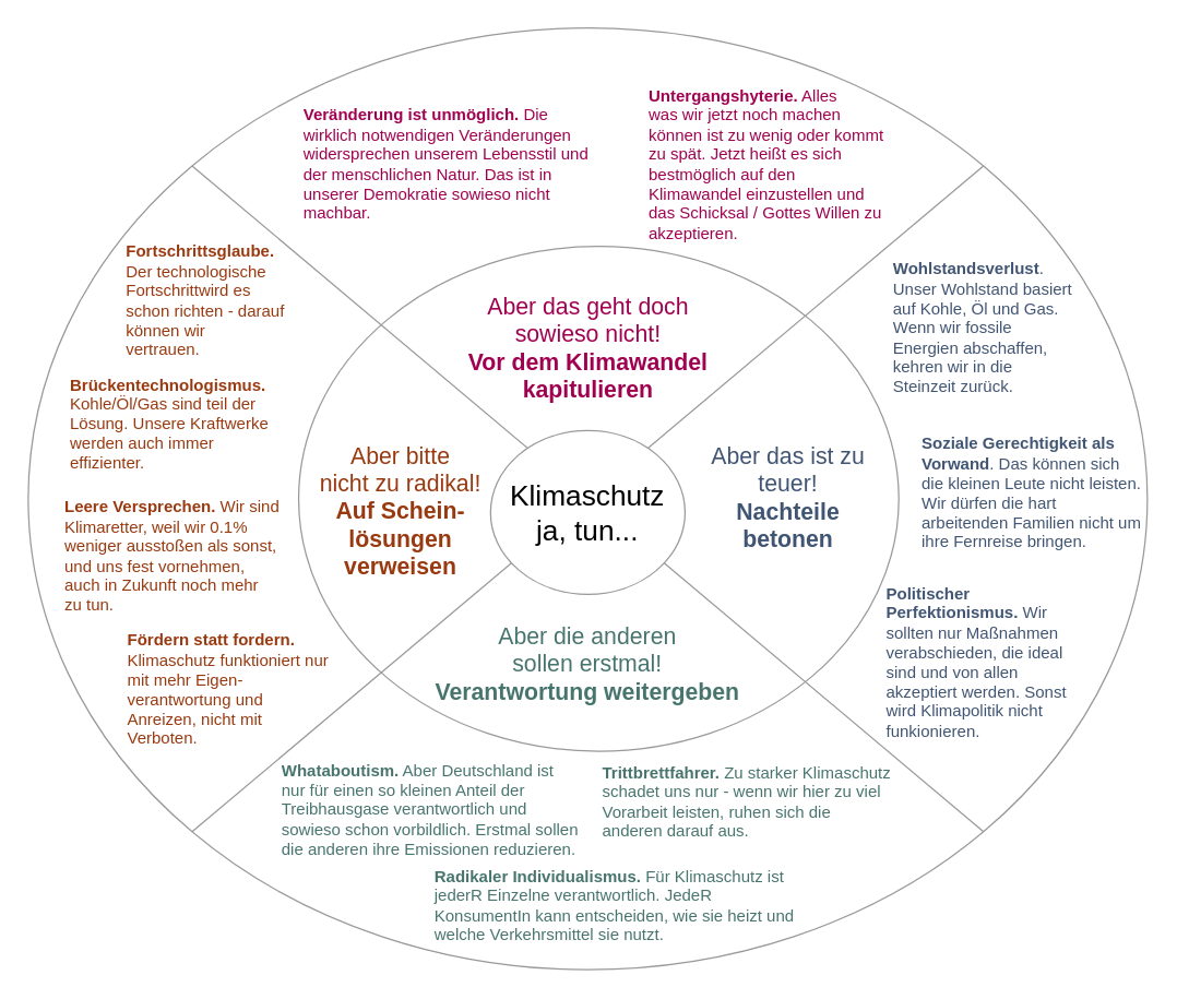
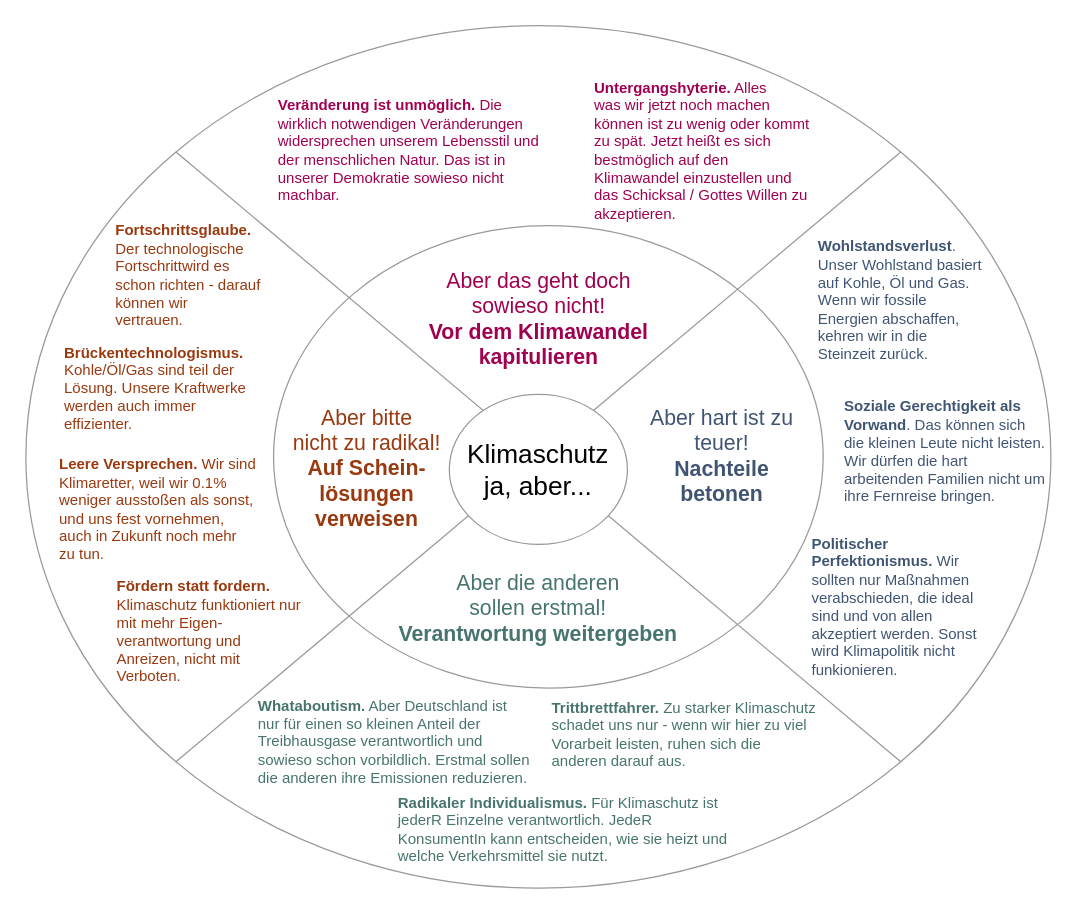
  <mxCell id="0" />
  <mxCell id="1" parent="0" />
  <mxCell id="2" value="" style="ellipse;whiteSpace=wrap;html=1;strokeColor=#999999;" parent="1" vertex="1"><mxGeometry x="20" y="20" width="820" height="690" as="geometry" /></mxCell>
  <mxCell id="3" value="" style="ellipse;whiteSpace=wrap;html=1;strokeColor=#999999;aspect=fixed;" parent="1" vertex="1"><mxGeometry x="218.14" y="180" width="439.71" height="370" as="geometry" /></mxCell>
  <mxCell id="4" value="" style="endArrow=none;html=1;entryX=0;entryY=0;entryDx=0;entryDy=0;exitX=1;exitY=1;exitDx=0;exitDy=0;strokeColor=#999999;" parent="1" source="2" target="2" edge="1"><mxGeometry width="50" height="50" relative="1" as="geometry"><mxPoint x="410" y="620" as="sourcePoint" /><mxPoint x="460" y="570" as="targetPoint" /></mxGeometry></mxCell>
  <mxCell id="5" value="" style="endArrow=none;html=1;exitX=0;exitY=1;exitDx=0;exitDy=0;entryX=1;entryY=0;entryDx=0;entryDy=0;strokeColor=#999999;" parent="1" source="2" target="2" edge="1"><mxGeometry width="50" height="50" relative="1" as="geometry"><mxPoint x="148.622" y="533.597" as="sourcePoint" /><mxPoint x="480.731" y="276.4" as="targetPoint" /></mxGeometry></mxCell>
  <mxCell id="6" value="&lt;div style=&quot;font-size: 17px&quot;&gt;&lt;font style=&quot;font-size: 17px&quot;&gt;Aber das geht doch &lt;br&gt;sowieso nicht!&lt;/font&gt;&lt;/div&gt;&lt;div style=&quot;font-size: 17px&quot;&gt;&lt;font style=&quot;font-size: 17px&quot;&gt;&lt;b style=&quot;font-size: 17px&quot;&gt;Vor dem Klimawandel kapitulieren&lt;/b&gt;&lt;br style=&quot;font-size: 17px&quot;&gt;&lt;/font&gt;&lt;/div&gt;" style="text;html=1;strokeColor=none;fillColor=none;align=center;verticalAlign=middle;whiteSpace=wrap;rounded=0;fontSize=17;fontColor=#A10050;" parent="1" vertex="1"><mxGeometry x="292.5" y="215" width="275" height="80" as="geometry" /></mxCell>
  <mxCell id="7" value="&lt;div style=&quot;font-size: 17px&quot;&gt;&lt;font style=&quot;font-size: 17px&quot;&gt;Aber die anderen &lt;br style=&quot;font-size: 17px&quot;&gt;sollen erstmal!&lt;br style=&quot;font-size: 17px&quot;&gt;&lt;/font&gt;&lt;/div&gt;&lt;div style=&quot;font-size: 17px&quot;&gt;&lt;font style=&quot;font-size: 17px&quot;&gt;&lt;b style=&quot;font-size: 17px&quot;&gt;Verantwortung weitergeben&lt;/b&gt;&lt;br style=&quot;font-size: 17px&quot;&gt;&lt;/font&gt;&lt;/div&gt;" style="text;html=1;strokeColor=none;fillColor=none;align=center;verticalAlign=middle;whiteSpace=wrap;rounded=0;fontSize=17;fontColor=#47756D;" parent="1" vertex="1"><mxGeometry x="312.99" y="446.96" width="234.02" height="80" as="geometry" /></mxCell>
- <mxCell id="8" value="&lt;div style=&quot;font-size: 17px&quot;&gt;&lt;font style=&quot;font-size: 17px&quot;&gt;Aber das ist zu teuer!&lt;br style=&quot;font-size: 17px&quot;&gt;&lt;/font&gt;&lt;/div&gt;&lt;div style=&quot;font-size: 17px&quot;&gt;&lt;font style=&quot;font-size: 17px&quot;&gt;&lt;b style=&quot;font-size: 17px&quot;&gt;Nachteile &lt;br&gt;betonen&lt;/b&gt;&lt;br style=&quot;font-size: 17px&quot;&gt;&lt;/font&gt;&lt;/div&gt;" style="text;html=1;strokeColor=none;fillColor=none;align=center;verticalAlign=middle;whiteSpace=wrap;rounded=0;fontSize=17;fontColor=#405573;" parent="1" vertex="1"><mxGeometry x="502" y="325" width="150" height="80" as="geometry" /></mxCell>
+ <mxCell id="8" value="&lt;div style=&quot;font-size: 17px&quot;&gt;&lt;font style=&quot;font-size: 17px&quot;&gt;Aber hart ist zu teuer!&lt;br style=&quot;font-size: 17px&quot;&gt;&lt;/font&gt;&lt;/div&gt;&lt;div style=&quot;font-size: 17px&quot;&gt;&lt;font style=&quot;font-size: 17px&quot;&gt;&lt;b style=&quot;font-size: 17px&quot;&gt;Nachteile &lt;br&gt;betonen&lt;/b&gt;&lt;br style=&quot;font-size: 17px&quot;&gt;&lt;/font&gt;&lt;/div&gt;" style="text;html=1;strokeColor=none;fillColor=none;align=center;verticalAlign=middle;whiteSpace=wrap;rounded=0;fontSize=17;fontColor=#405573;" parent="1" vertex="1"><mxGeometry x="502" y="325" width="150" height="80" as="geometry" /></mxCell>
  <mxCell id="9" value="&lt;div style=&quot;font-size: 17px&quot;&gt;&lt;font style=&quot;font-size: 17px&quot;&gt;Aber bitte &lt;br&gt;nicht zu radikal!&lt;br style=&quot;font-size: 17px&quot;&gt;&lt;/font&gt;&lt;/div&gt;&lt;div style=&quot;font-size: 17px&quot;&gt;&lt;font style=&quot;font-size: 17px&quot;&gt;&lt;b style=&quot;font-size: 17px&quot;&gt;Auf Schein- lösungen verweisen&lt;/b&gt;&lt;br style=&quot;font-size: 17px&quot;&gt;&lt;/font&gt;&lt;/div&gt;" style="text;html=1;strokeColor=none;fillColor=none;align=center;verticalAlign=middle;whiteSpace=wrap;rounded=0;fontSize=17;fontColor=#99390F;" parent="1" vertex="1"><mxGeometry x="222" y="324.37" width="142" height="101.25" as="geometry" /></mxCell>
  <mxCell id="10" value="&lt;b style=&quot;font-size: 12px&quot;&gt;Veränderung ist unmöglich.&lt;/b&gt; Die wirklich notwendigen Veränderungen widersprechen unserem Lebensstil und der menschlichen Natur. Das ist in unserer Demokratie sowieso nicht machbar. " style="text;html=1;strokeColor=none;fillColor=none;align=left;verticalAlign=middle;whiteSpace=wrap;rounded=0;fontSize=12;fontColor=#A10050;" parent="1" vertex="1"><mxGeometry x="220" y="80" width="220" height="80" as="geometry" /></mxCell>
  <mxCell id="11" value="&lt;b style=&quot;font-size: 12px&quot;&gt;Untergangshyterie.&lt;/b&gt; Alles &lt;br&gt;was wir jetzt noch machen können ist zu wenig oder kommt zu spät. Jetzt heißt es sich bestmöglich auf den Klimawandel einzustellen und das Schicksal / Gottes Willen zu akzeptieren." style="text;html=1;strokeColor=none;fillColor=none;align=left;verticalAlign=middle;whiteSpace=wrap;rounded=0;fontSize=12;fontColor=#A10050;" parent="1" vertex="1"><mxGeometry x="472.5" y="80" width="175" height="80" as="geometry" /></mxCell>
  <mxCell id="12" value="&lt;font style=&quot;font-size: 12px&quot;&gt;&lt;b style=&quot;font-size: 12px&quot;&gt;Politischer Perfektionismus.&lt;/b&gt; Wir sollten nur Maßnahmen verabschieden, die ideal sind und von allen akzeptiert werden. Sonst wird Klimapolitik nicht funkionieren.&lt;/font&gt;" style="text;html=1;strokeColor=none;fillColor=none;align=left;verticalAlign=middle;whiteSpace=wrap;rounded=0;fontSize=12;fontColor=#405573;" parent="1" vertex="1"><mxGeometry x="646.61" y="444.96" width="142" height="80" as="geometry" /></mxCell>
  <mxCell id="13" value="&lt;font style=&quot;font-size: 12px&quot;&gt;&lt;b style=&quot;font-size: 12px&quot;&gt;Soziale Gerechtigkeit als Vorwand&lt;/b&gt;. Das können sich die kleinen Leute nicht leisten. Wir dürfen die hart arbeitenden Familien nicht um ihre Fernreise bringen.&lt;br style=&quot;font-size: 12px&quot;&gt;&lt;/font&gt;" style="text;html=1;strokeColor=none;fillColor=none;align=left;verticalAlign=middle;whiteSpace=wrap;rounded=0;fontSize=12;fontColor=#405573;" parent="1" vertex="1"><mxGeometry x="673.25" y="321" width="163.75" height="80" as="geometry" /></mxCell>
  <mxCell id="14" value="&lt;font style=&quot;font-size: 12px&quot;&gt;&lt;b style=&quot;font-size: 12px&quot;&gt;Wohlstandsverlust&lt;/b&gt;. Unser Wohlstand basiert auf Kohle, Öl und Gas. Wenn wir fossile Energien abschaffen, kehren wir in die Steinzeit zurück. &lt;br style=&quot;font-size: 12px&quot;&gt;&lt;/font&gt;" style="text;html=1;strokeColor=none;fillColor=none;align=left;verticalAlign=middle;whiteSpace=wrap;rounded=0;fontSize=12;fontColor=#405573;" parent="1" vertex="1"><mxGeometry x="651.65" y="200" width="136.96" height="80" as="geometry" /></mxCell>
  <mxCell id="15" value="&lt;font style=&quot;font-size: 12px&quot;&gt;&lt;b style=&quot;font-size: 12px&quot;&gt;Radikaler Individualismus.&lt;/b&gt; Für Klimaschutz ist jederR Einzelne verantwortlich. JedeR KonsumentIn kann entscheiden, wie sie heizt und welche Verkehrsmittel sie nutzt.&lt;br style=&quot;font-size: 12px&quot;&gt;&lt;/font&gt;" style="text;html=1;strokeColor=none;fillColor=none;align=left;verticalAlign=middle;whiteSpace=wrap;rounded=0;fontSize=12;fontColor=#47756D;" parent="1" vertex="1"><mxGeometry x="316" y="623" width="270" height="80" as="geometry" /></mxCell>
  <mxCell id="16" value="&lt;font style=&quot;font-size: 12px&quot;&gt;&lt;b style=&quot;font-size: 12px&quot;&gt;Whataboutism.&lt;/b&gt; Aber Deutschland ist nur für einen so kleinen Anteil der Treibhausgase verantwortlich und sowieso schon vorbildlich. Erstmal sollen die anderen ihre Emissionen reduzieren.&lt;br style=&quot;font-size: 12px&quot;&gt;&lt;/font&gt;" style="text;html=1;strokeColor=none;fillColor=none;align=left;verticalAlign=middle;whiteSpace=wrap;rounded=0;fontSize=12;fontColor=#47756D;" parent="1" vertex="1"><mxGeometry x="204.14" y="553" width="221.86" height="80" as="geometry" /></mxCell>
  <mxCell id="17" value="&lt;font style=&quot;font-size: 12px&quot;&gt;&lt;b style=&quot;font-size: 12px&quot;&gt;Trittbrettfahrer.&lt;/b&gt; Zu starker Klimaschutz schadet uns nur - wenn wir hier zu viel Vorarbeit leisten, ruhen sich die anderen darauf aus.&lt;br style=&quot;font-size: 12px&quot;&gt;&lt;/font&gt;" style="text;html=1;strokeColor=none;fillColor=none;align=left;verticalAlign=middle;whiteSpace=wrap;rounded=0;fontSize=12;fontColor=#47756D;" parent="1" vertex="1"><mxGeometry x="438.6" y="547" width="216.25" height="80" as="geometry" /></mxCell>
  <mxCell id="18" value="&lt;font style=&quot;font-size: 12px;&quot;&gt;&lt;font style=&quot;font-size: 12px;&quot;&gt;&lt;b style=&quot;font-size: 12px;&quot;&gt;Fortschrittsglaube. &lt;/b&gt;Der technologische Fortschrittwird es schon richten - darauf können wir vertrauen.&amp;nbsp; &lt;/font&gt;&lt;br style=&quot;font-size: 12px;&quot;&gt;&lt;/font&gt;" style="text;html=1;strokeColor=none;fillColor=none;align=left;verticalAlign=middle;whiteSpace=wrap;rounded=0;fontSize=12;fontColor=#99390F;" parent="1" vertex="1"><mxGeometry x="90" y="180" width="120" height="80" as="geometry" /></mxCell>
  <mxCell id="19" value="&lt;font style=&quot;font-size: 12px&quot;&gt;&lt;b style=&quot;font-size: 12px&quot;&gt;Brückentechnologismus. &lt;/b&gt;Kohle/Öl/Gas sind teil der Lösung. Unsere Kraftwerke werden auch immer effizienter.&lt;br style=&quot;font-size: 12px&quot;&gt;&lt;/font&gt;" style="text;html=1;strokeColor=none;fillColor=none;align=left;verticalAlign=middle;whiteSpace=wrap;rounded=0;fontSize=12;fontColor=#99390F;" parent="1" vertex="1"><mxGeometry x="49.12" y="270" width="151.75" height="80" as="geometry" /></mxCell>
  <mxCell id="20" value="&lt;font style=&quot;font-size: 12px&quot;&gt;&lt;font style=&quot;font-size: 12px&quot;&gt;&lt;b style=&quot;font-size: 12px&quot;&gt;Leere Versprechen. &lt;/b&gt;Wir sind Klimaretter, weil wir 0.1% weniger ausstoßen als sonst, und uns fest vornehmen, auch in Zukunft noch mehr zu tun. &lt;/font&gt;&lt;br style=&quot;font-size: 12px&quot;&gt;&lt;/font&gt;" style="text;html=1;strokeColor=none;fillColor=none;align=left;verticalAlign=middle;whiteSpace=wrap;rounded=0;fontSize=12;fontColor=#99390F;" parent="1" vertex="1"><mxGeometry x="44.99" y="366.96" width="160.01" height="80" as="geometry" /></mxCell>
  <mxCell id="21" value="&lt;font style=&quot;font-size: 12px&quot;&gt;&lt;b style=&quot;font-size: 12px&quot;&gt;Fördern statt fordern.&amp;nbsp;&lt;/b&gt;&lt;span style=&quot;font-size: 12px&quot;&gt; Klimaschutz funktioniert nur mit mehr &lt;/span&gt;Eigen-verantwortung und Anreizen, nicht mit Verboten.&lt;br style=&quot;font-size: 12px&quot;&gt;&lt;/font&gt;" style="text;html=1;strokeColor=none;fillColor=none;align=left;verticalAlign=middle;whiteSpace=wrap;rounded=0;fontSize=12;fontColor=#99390F;" parent="1" vertex="1"><mxGeometry x="91.14" y="461" width="149.86" height="88" as="geometry" /></mxCell>
  <mxCell id="22" value="" style="ellipse;whiteSpace=wrap;html=1;strokeColor=#999999;aspect=fixed;" parent="1" vertex="1"><mxGeometry x="358.75" y="315.05" width="142.5" height="119.91" as="geometry" /></mxCell>
- <mxCell id="23" value="&lt;div style=&quot;font-size: 21px;&quot;&gt;Klimaschutz&lt;/div&gt;&lt;div style=&quot;font-size: 21px;&quot; align=&quot;center&quot;&gt;ja, tun...&lt;br style=&quot;font-size: 21px;&quot;&gt;&lt;/div&gt;" style="text;html=1;strokeColor=none;fillColor=none;align=center;verticalAlign=middle;whiteSpace=wrap;rounded=0;fontSize=21;" parent="1" vertex="1"><mxGeometry x="355" y="340" width="150" height="70" as="geometry" /></mxCell>
+ <mxCell id="23" value="&lt;div style=&quot;font-size: 21px;&quot;&gt;Klimaschutz&lt;/div&gt;&lt;div style=&quot;font-size: 21px;&quot; align=&quot;center&quot;&gt;ja, aber...&lt;br style=&quot;font-size: 21px;&quot;&gt;&lt;/div&gt;" style="text;html=1;strokeColor=none;fillColor=none;align=center;verticalAlign=middle;whiteSpace=wrap;rounded=0;fontSize=21;" parent="1" vertex="1"><mxGeometry x="355" y="340" width="150" height="70" as="geometry" /></mxCell>
